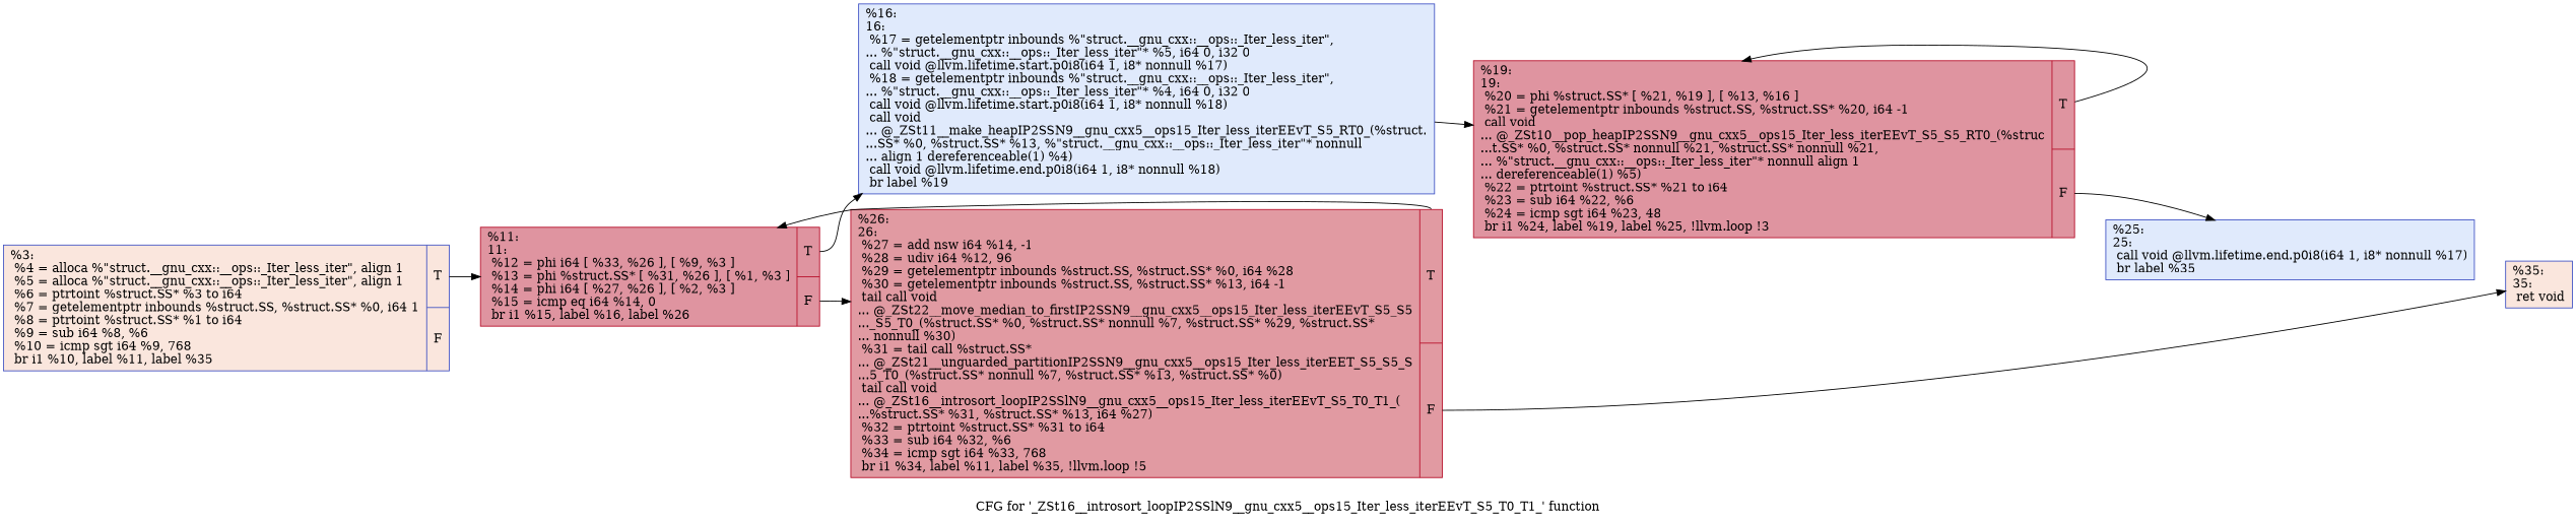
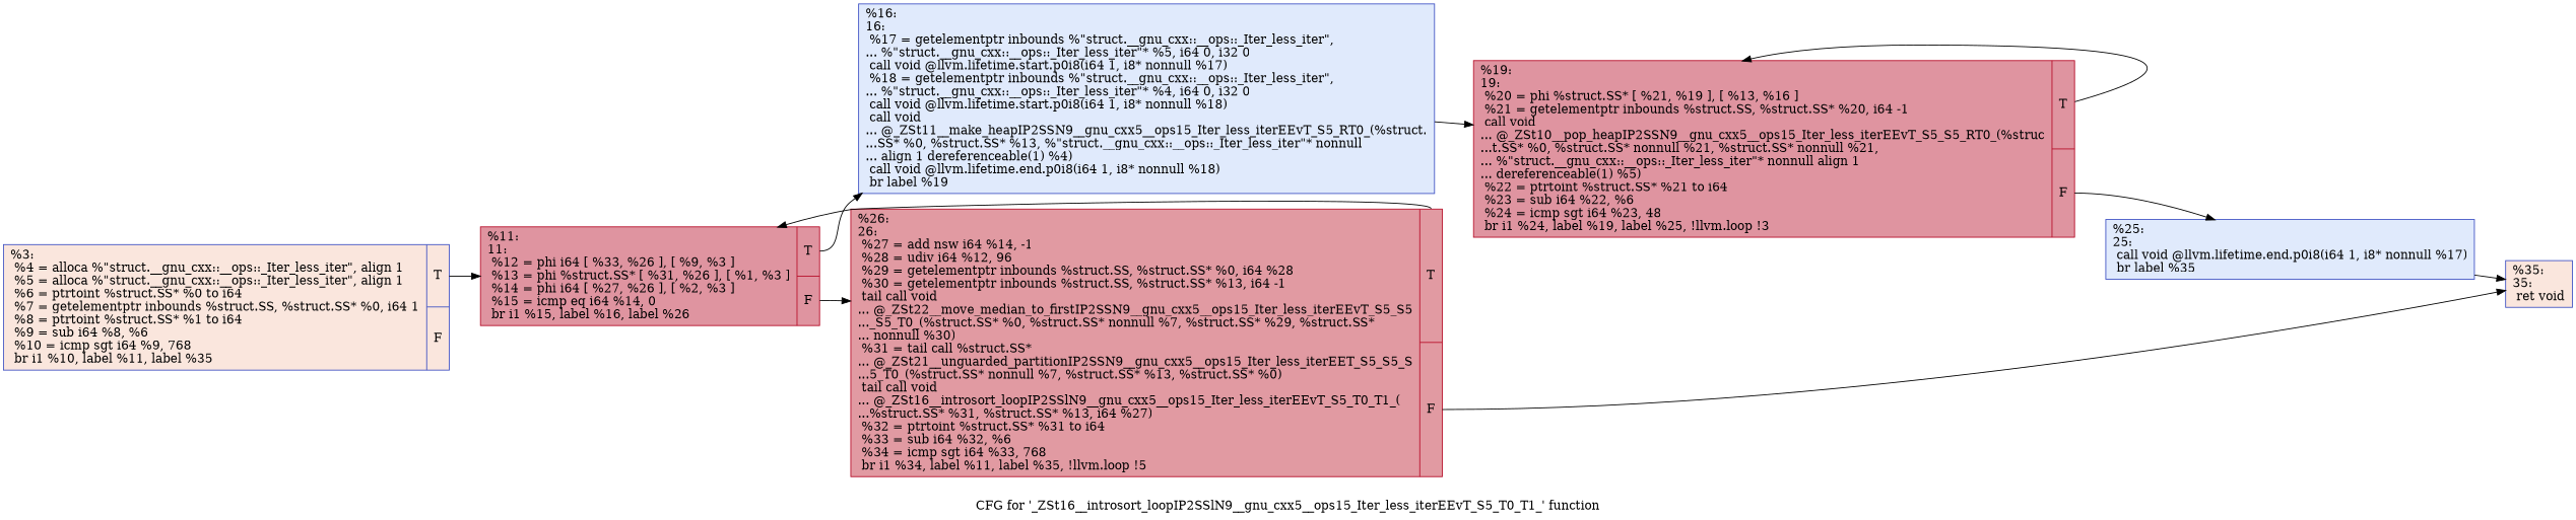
  digraph {
    label="CFG for '_ZSt16__introsort_loopIP2SSlN9__gnu_cxx5__ops15_Iter_less_iterEEvT_S5_T0_T1_' function"
    rankdir=LR
    node [color="#3d50c3ff" fillcolor="#f3c7b170" shape=record style=filled]
    edge [tailport=s0]
-   n1 [label="{%3:\l  %4 = alloca %\"struct.__gnu_cxx::__ops::_Iter_less_iter\", align 1\l  %5 = alloca %\"struct.__gnu_cxx::__ops::_Iter_less_iter\", align 1\l  %6 = ptrtoint %struct.SS* %3 to i64\l  %7 = getelementptr inbounds %struct.SS, %struct.SS* %0, i64 1\l  %8 = ptrtoint %struct.SS* %1 to i64\l  %9 = sub i64 %8, %6\l  %10 = icmp sgt i64 %9, 768\l  br i1 %10, label %11, label %35\l|{<s0>T|<s1>F}}"]
+   n1 [label="{%3:\l  %4 = alloca %\"struct.__gnu_cxx::__ops::_Iter_less_iter\", align 1\l  %5 = alloca %\"struct.__gnu_cxx::__ops::_Iter_less_iter\", align 1\l  %6 = ptrtoint %struct.SS* %0 to i64\l  %7 = getelementptr inbounds %struct.SS, %struct.SS* %0, i64 1\l  %8 = ptrtoint %struct.SS* %1 to i64\l  %9 = sub i64 %8, %6\l  %10 = icmp sgt i64 %9, 768\l  br i1 %10, label %11, label %35\l|{<s0>T|<s1>F}}"]
    n2 [color="#b70d28ff" fillcolor="#b70d2870" label="{%11:\l11:                                               \l  %12 = phi i64 [ %33, %26 ], [ %9, %3 ]\l  %13 = phi %struct.SS* [ %31, %26 ], [ %1, %3 ]\l  %14 = phi i64 [ %27, %26 ], [ %2, %3 ]\l  %15 = icmp eq i64 %14, 0\l  br i1 %15, label %16, label %26\l|{<s0>T|<s1>F}}"]
    n3 [fillcolor="#b9d0f970" label="{%16:\l16:                                               \l  %17 = getelementptr inbounds %\"struct.__gnu_cxx::__ops::_Iter_less_iter\",\l... %\"struct.__gnu_cxx::__ops::_Iter_less_iter\"* %5, i64 0, i32 0\l  call void @llvm.lifetime.start.p0i8(i64 1, i8* nonnull %17)\l  %18 = getelementptr inbounds %\"struct.__gnu_cxx::__ops::_Iter_less_iter\",\l... %\"struct.__gnu_cxx::__ops::_Iter_less_iter\"* %4, i64 0, i32 0\l  call void @llvm.lifetime.start.p0i8(i64 1, i8* nonnull %18)\l  call void\l... @_ZSt11__make_heapIP2SSN9__gnu_cxx5__ops15_Iter_less_iterEEvT_S5_RT0_(%struct.\l...SS* %0, %struct.SS* %13, %\"struct.__gnu_cxx::__ops::_Iter_less_iter\"* nonnull\l... align 1 dereferenceable(1) %4)\l  call void @llvm.lifetime.end.p0i8(i64 1, i8* nonnull %18)\l  br label %19\l}"]
    n4 [color="#b70d28ff" fillcolor="#bb1b2c70" label="{%26:\l26:                                               \l  %27 = add nsw i64 %14, -1\l  %28 = udiv i64 %12, 96\l  %29 = getelementptr inbounds %struct.SS, %struct.SS* %0, i64 %28\l  %30 = getelementptr inbounds %struct.SS, %struct.SS* %13, i64 -1\l  tail call void\l... @_ZSt22__move_median_to_firstIP2SSN9__gnu_cxx5__ops15_Iter_less_iterEEvT_S5_S5\l..._S5_T0_(%struct.SS* %0, %struct.SS* nonnull %7, %struct.SS* %29, %struct.SS*\l... nonnull %30)\l  %31 = tail call %struct.SS*\l... @_ZSt21__unguarded_partitionIP2SSN9__gnu_cxx5__ops15_Iter_less_iterEET_S5_S5_S\l...5_T0_(%struct.SS* nonnull %7, %struct.SS* %13, %struct.SS* %0)\l  tail call void\l... @_ZSt16__introsort_loopIP2SSlN9__gnu_cxx5__ops15_Iter_less_iterEEvT_S5_T0_T1_(\l...%struct.SS* %31, %struct.SS* %13, i64 %27)\l  %32 = ptrtoint %struct.SS* %31 to i64\l  %33 = sub i64 %32, %6\l  %34 = icmp sgt i64 %33, 768\l  br i1 %34, label %11, label %35, !llvm.loop !5\l|{<s0>T|<s1>F}}"]
    n5 [label="{%35:\l35:                                               \l  ret void\l}"]
    n6 [color="#b70d28ff" fillcolor="#b70d2870" label="{%19:\l19:                                               \l  %20 = phi %struct.SS* [ %21, %19 ], [ %13, %16 ]\l  %21 = getelementptr inbounds %struct.SS, %struct.SS* %20, i64 -1\l  call void\l... @_ZSt10__pop_heapIP2SSN9__gnu_cxx5__ops15_Iter_less_iterEEvT_S5_S5_RT0_(%struc\l...t.SS* %0, %struct.SS* nonnull %21, %struct.SS* nonnull %21,\l... %\"struct.__gnu_cxx::__ops::_Iter_less_iter\"* nonnull align 1\l... dereferenceable(1) %5)\l  %22 = ptrtoint %struct.SS* %21 to i64\l  %23 = sub i64 %22, %6\l  %24 = icmp sgt i64 %23, 48\l  br i1 %24, label %19, label %25, !llvm.loop !3\l|{<s0>T|<s1>F}}"]
    n7 [fillcolor="#b9d0f970" label="{%25:\l25:                                               \l  call void @llvm.lifetime.end.p0i8(i64 1, i8* nonnull %17)\l  br label %35\l}"]
    n1 -> n2
    n2 -> n3
    n2 -> n4 [tailport=s1]
    n3 -> n6
    n4 -> n2
    n4 -> n5 [tailport=s1]
    n6 -> n6
    n6 -> n7 [tailport=s1]
+   n7 -> n5
  }
